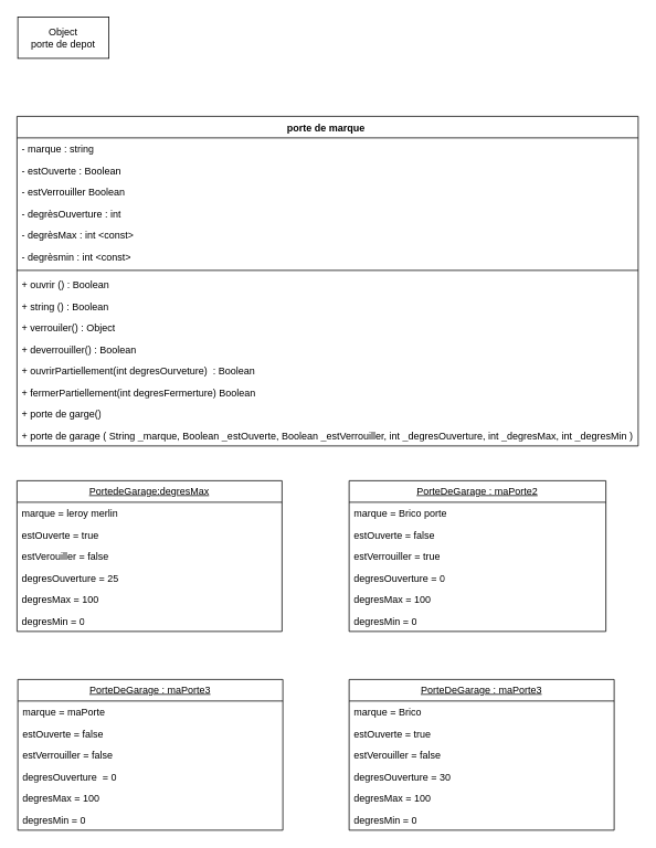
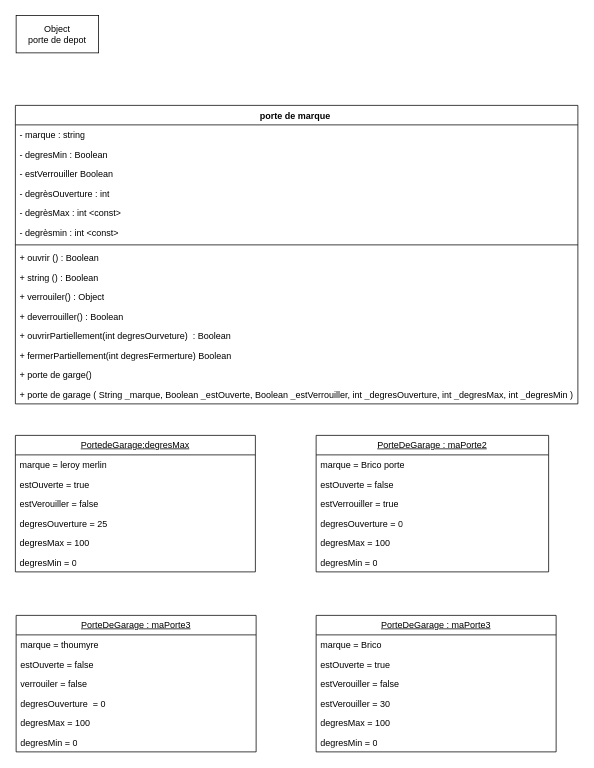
  <mxCell id="0" />
  <mxCell id="1" parent="0" />
  <mxCell id="2" value="porte de marque&amp;nbsp;" style="swimlane;fontStyle=1;align=center;verticalAlign=top;childLayout=stackLayout;horizontal=1;startSize=26;horizontalStack=0;resizeParent=1;resizeParentMax=0;resizeLast=0;collapsible=1;marginBottom=0;whiteSpace=wrap;html=1;" vertex="1" parent="1"><mxGeometry x="20" y="140" width="750" height="398" as="geometry" /></mxCell>
  <mxCell id="3" value="- marque : string" style="text;strokeColor=none;fillColor=none;align=left;verticalAlign=top;spacingLeft=4;spacingRight=4;overflow=hidden;rotatable=0;points=[[0,0.5],[1,0.5]];portConstraint=eastwest;whiteSpace=wrap;html=1;" vertex="1" parent="2"><mxGeometry y="26" width="750" height="26" as="geometry" /></mxCell>
- <mxCell id="4" value="- estOuverte : Boolean" style="text;strokeColor=none;fillColor=none;align=left;verticalAlign=top;spacingLeft=4;spacingRight=4;overflow=hidden;rotatable=0;points=[[0,0.5],[1,0.5]];portConstraint=eastwest;whiteSpace=wrap;html=1;" vertex="1" parent="2"><mxGeometry y="52" width="750" height="26" as="geometry" /></mxCell>
+ <mxCell id="4" value="- degresMin : Boolean" style="text;strokeColor=none;fillColor=none;align=left;verticalAlign=top;spacingLeft=4;spacingRight=4;overflow=hidden;rotatable=0;points=[[0,0.5],[1,0.5]];portConstraint=eastwest;whiteSpace=wrap;html=1;" vertex="1" parent="2"><mxGeometry y="52" width="750" height="26" as="geometry" /></mxCell>
  <mxCell id="5" value="- estVerrouiller Boolean" style="text;strokeColor=none;fillColor=none;align=left;verticalAlign=top;spacingLeft=4;spacingRight=4;overflow=hidden;rotatable=0;points=[[0,0.5],[1,0.5]];portConstraint=eastwest;whiteSpace=wrap;html=1;" vertex="1" parent="2"><mxGeometry y="78" width="750" height="26" as="geometry" /></mxCell>
  <mxCell id="6" value="- degrèsOuverture : int" style="text;strokeColor=none;fillColor=none;align=left;verticalAlign=top;spacingLeft=4;spacingRight=4;overflow=hidden;rotatable=0;points=[[0,0.5],[1,0.5]];portConstraint=eastwest;whiteSpace=wrap;html=1;" vertex="1" parent="2"><mxGeometry y="104" width="750" height="26" as="geometry" /></mxCell>
  <mxCell id="7" value="- degrèsMax : int &amp;lt;const&amp;gt;" style="text;strokeColor=none;fillColor=none;align=left;verticalAlign=top;spacingLeft=4;spacingRight=4;overflow=hidden;rotatable=0;points=[[0,0.5],[1,0.5]];portConstraint=eastwest;whiteSpace=wrap;html=1;" vertex="1" parent="2"><mxGeometry y="130" width="750" height="26" as="geometry" /></mxCell>
  <mxCell id="8" value="- degrèsmin : int &amp;lt;const&amp;gt;" style="text;strokeColor=none;fillColor=none;align=left;verticalAlign=top;spacingLeft=4;spacingRight=4;overflow=hidden;rotatable=0;points=[[0,0.5],[1,0.5]];portConstraint=eastwest;whiteSpace=wrap;html=1;" vertex="1" parent="2"><mxGeometry y="156" width="750" height="26" as="geometry" /></mxCell>
  <mxCell id="9" value="" style="line;strokeWidth=1;fillColor=none;align=left;verticalAlign=middle;spacingTop=-1;spacingLeft=3;spacingRight=3;rotatable=0;labelPosition=right;points=[];portConstraint=eastwest;strokeColor=inherit;" vertex="1" parent="2"><mxGeometry y="182" width="750" height="8" as="geometry" /></mxCell>
  <mxCell id="10" value="+ ouvrir () : Boolean" style="text;strokeColor=none;fillColor=none;align=left;verticalAlign=top;spacingLeft=4;spacingRight=4;overflow=hidden;rotatable=0;points=[[0,0.5],[1,0.5]];portConstraint=eastwest;whiteSpace=wrap;html=1;" vertex="1" parent="2"><mxGeometry y="190" width="750" height="26" as="geometry" /></mxCell>
  <mxCell id="11" value="+ string () : Boolean" style="text;strokeColor=none;fillColor=none;align=left;verticalAlign=top;spacingLeft=4;spacingRight=4;overflow=hidden;rotatable=0;points=[[0,0.5],[1,0.5]];portConstraint=eastwest;whiteSpace=wrap;html=1;" vertex="1" parent="2"><mxGeometry y="216" width="750" height="26" as="geometry" /></mxCell>
  <mxCell id="12" value="+ verrouiler() : Object" style="text;strokeColor=none;fillColor=none;align=left;verticalAlign=top;spacingLeft=4;spacingRight=4;overflow=hidden;rotatable=0;points=[[0,0.5],[1,0.5]];portConstraint=eastwest;whiteSpace=wrap;html=1;" vertex="1" parent="2"><mxGeometry y="242" width="750" height="26" as="geometry" /></mxCell>
  <mxCell id="13" value="+ deverrouiller() : Boolean" style="text;strokeColor=none;fillColor=none;align=left;verticalAlign=top;spacingLeft=4;spacingRight=4;overflow=hidden;rotatable=0;points=[[0,0.5],[1,0.5]];portConstraint=eastwest;whiteSpace=wrap;html=1;" vertex="1" parent="2"><mxGeometry y="268" width="750" height="26" as="geometry" /></mxCell>
  <mxCell id="14" value="+ ouvrirPartiellement(int degresOurveture)&amp;nbsp; : Boolean" style="text;strokeColor=none;fillColor=none;align=left;verticalAlign=top;spacingLeft=4;spacingRight=4;overflow=hidden;rotatable=0;points=[[0,0.5],[1,0.5]];portConstraint=eastwest;whiteSpace=wrap;html=1;" vertex="1" parent="2"><mxGeometry y="294" width="750" height="26" as="geometry" /></mxCell>
  <mxCell id="15" value="+ fermerPartiellement(int degresFermerture) Boolean" style="text;strokeColor=none;fillColor=none;align=left;verticalAlign=top;spacingLeft=4;spacingRight=4;overflow=hidden;rotatable=0;points=[[0,0.5],[1,0.5]];portConstraint=eastwest;whiteSpace=wrap;html=1;" vertex="1" parent="2"><mxGeometry y="320" width="750" height="26" as="geometry" /></mxCell>
  <mxCell id="16" value="+ porte de garge()" style="text;strokeColor=none;fillColor=none;align=left;verticalAlign=top;spacingLeft=4;spacingRight=4;overflow=hidden;rotatable=0;points=[[0,0.5],[1,0.5]];portConstraint=eastwest;whiteSpace=wrap;html=1;" vertex="1" parent="2"><mxGeometry y="346" width="750" height="26" as="geometry" /></mxCell>
  <mxCell id="17" value="+ porte de garage ( String _marque, Boolean _estOuverte, Boolean _estVerrouiller, int _degresOuverture, int _degresMax, int _degresMin )" style="text;strokeColor=none;fillColor=none;align=left;verticalAlign=top;spacingLeft=4;spacingRight=4;overflow=hidden;rotatable=0;points=[[0,0.5],[1,0.5]];portConstraint=eastwest;whiteSpace=wrap;html=1;" vertex="1" parent="2"><mxGeometry y="372" width="750" height="26" as="geometry" /></mxCell>
  <mxCell id="18" value="Object&lt;br&gt;porte de depot" style="html=1;whiteSpace=wrap;" vertex="1" parent="1"><mxGeometry x="21" y="20" width="110" height="50" as="geometry" /></mxCell>
  <mxCell id="19" value="&lt;u&gt;PortedeGarage:degresMax&lt;/u&gt;" style="swimlane;fontStyle=0;childLayout=stackLayout;horizontal=1;startSize=26;fillColor=none;horizontalStack=0;resizeParent=1;resizeParentMax=0;resizeLast=0;collapsible=1;marginBottom=0;whiteSpace=wrap;html=1;" vertex="1" parent="1"><mxGeometry x="20" y="580" width="320" height="182" as="geometry" /></mxCell>
  <mxCell id="20" value="marque = leroy merlin" style="text;strokeColor=none;fillColor=none;align=left;verticalAlign=top;spacingLeft=4;spacingRight=4;overflow=hidden;rotatable=0;points=[[0,0.5],[1,0.5]];portConstraint=eastwest;whiteSpace=wrap;html=1;" vertex="1" parent="19"><mxGeometry y="26" width="320" height="26" as="geometry" /></mxCell>
  <mxCell id="21" value="estOuverte = true" style="text;strokeColor=none;fillColor=none;align=left;verticalAlign=top;spacingLeft=4;spacingRight=4;overflow=hidden;rotatable=0;points=[[0,0.5],[1,0.5]];portConstraint=eastwest;whiteSpace=wrap;html=1;" vertex="1" parent="19"><mxGeometry y="52" width="320" height="26" as="geometry" /></mxCell>
  <mxCell id="22" value="estVerouiller = false&amp;nbsp;" style="text;strokeColor=none;fillColor=none;align=left;verticalAlign=top;spacingLeft=4;spacingRight=4;overflow=hidden;rotatable=0;points=[[0,0.5],[1,0.5]];portConstraint=eastwest;whiteSpace=wrap;html=1;" vertex="1" parent="19"><mxGeometry y="78" width="320" height="26" as="geometry" /></mxCell>
  <mxCell id="23" value="degresOuverture = 25&lt;br&gt;" style="text;strokeColor=none;fillColor=none;align=left;verticalAlign=top;spacingLeft=4;spacingRight=4;overflow=hidden;rotatable=0;points=[[0,0.5],[1,0.5]];portConstraint=eastwest;whiteSpace=wrap;html=1;" vertex="1" parent="19"><mxGeometry y="104" width="320" height="26" as="geometry" /></mxCell>
  <mxCell id="24" value="degresMax = 100" style="text;strokeColor=none;fillColor=none;align=left;verticalAlign=top;spacingLeft=4;spacingRight=4;overflow=hidden;rotatable=0;points=[[0,0.5],[1,0.5]];portConstraint=eastwest;whiteSpace=wrap;html=1;" vertex="1" parent="19"><mxGeometry y="130" width="320" height="26" as="geometry" /></mxCell>
  <mxCell id="25" value="degresMin = 0" style="text;strokeColor=none;fillColor=none;align=left;verticalAlign=top;spacingLeft=4;spacingRight=4;overflow=hidden;rotatable=0;points=[[0,0.5],[1,0.5]];portConstraint=eastwest;whiteSpace=wrap;html=1;" vertex="1" parent="19"><mxGeometry y="156" width="320" height="26" as="geometry" /></mxCell>
  <mxCell id="26" value="&lt;u&gt;PorteDeGarage : maPorte2&lt;/u&gt;" style="swimlane;fontStyle=0;childLayout=stackLayout;horizontal=1;startSize=26;fillColor=none;horizontalStack=0;resizeParent=1;resizeParentMax=0;resizeLast=0;collapsible=1;marginBottom=0;whiteSpace=wrap;html=1;" vertex="1" parent="1"><mxGeometry x="421" y="580" width="310" height="182" as="geometry" /></mxCell>
  <mxCell id="27" value="marque = Brico porte" style="text;strokeColor=none;fillColor=none;align=left;verticalAlign=top;spacingLeft=4;spacingRight=4;overflow=hidden;rotatable=0;points=[[0,0.5],[1,0.5]];portConstraint=eastwest;whiteSpace=wrap;html=1;" vertex="1" parent="26"><mxGeometry y="26" width="310" height="26" as="geometry" /></mxCell>
  <mxCell id="28" value="estOuverte = false" style="text;strokeColor=none;fillColor=none;align=left;verticalAlign=top;spacingLeft=4;spacingRight=4;overflow=hidden;rotatable=0;points=[[0,0.5],[1,0.5]];portConstraint=eastwest;whiteSpace=wrap;html=1;" vertex="1" parent="26"><mxGeometry y="52" width="310" height="26" as="geometry" /></mxCell>
  <mxCell id="29" value="estVerrouiller = true" style="text;strokeColor=none;fillColor=none;align=left;verticalAlign=top;spacingLeft=4;spacingRight=4;overflow=hidden;rotatable=0;points=[[0,0.5],[1,0.5]];portConstraint=eastwest;whiteSpace=wrap;html=1;" vertex="1" parent="26"><mxGeometry y="78" width="310" height="26" as="geometry" /></mxCell>
  <mxCell id="30" value="degresOuverture = 0" style="text;strokeColor=none;fillColor=none;align=left;verticalAlign=top;spacingLeft=4;spacingRight=4;overflow=hidden;rotatable=0;points=[[0,0.5],[1,0.5]];portConstraint=eastwest;whiteSpace=wrap;html=1;" vertex="1" parent="26"><mxGeometry y="104" width="310" height="26" as="geometry" /></mxCell>
  <mxCell id="31" value="degresMax = 100" style="text;strokeColor=none;fillColor=none;align=left;verticalAlign=top;spacingLeft=4;spacingRight=4;overflow=hidden;rotatable=0;points=[[0,0.5],[1,0.5]];portConstraint=eastwest;whiteSpace=wrap;html=1;" vertex="1" parent="26"><mxGeometry y="130" width="310" height="26" as="geometry" /></mxCell>
  <mxCell id="32" value="degresMin = 0" style="text;strokeColor=none;fillColor=none;align=left;verticalAlign=top;spacingLeft=4;spacingRight=4;overflow=hidden;rotatable=0;points=[[0,0.5],[1,0.5]];portConstraint=eastwest;whiteSpace=wrap;html=1;" vertex="1" parent="26"><mxGeometry y="156" width="310" height="26" as="geometry" /></mxCell>
  <mxCell id="33" value="&lt;u&gt;PorteDeGarage : maPorte3&lt;/u&gt;" style="swimlane;fontStyle=0;childLayout=stackLayout;horizontal=1;startSize=26;fillColor=none;horizontalStack=0;resizeParent=1;resizeParentMax=0;resizeLast=0;collapsible=1;marginBottom=0;whiteSpace=wrap;html=1;" vertex="1" parent="1"><mxGeometry x="21" y="820" width="320" height="182" as="geometry" /></mxCell>
- <mxCell id="34" value="marque = maPorte" style="text;strokeColor=none;fillColor=none;align=left;verticalAlign=top;spacingLeft=4;spacingRight=4;overflow=hidden;rotatable=0;points=[[0,0.5],[1,0.5]];portConstraint=eastwest;whiteSpace=wrap;html=1;" vertex="1" parent="33"><mxGeometry y="26" width="320" height="26" as="geometry" /></mxCell>
+ <mxCell id="34" value="marque = thoumyre" style="text;strokeColor=none;fillColor=none;align=left;verticalAlign=top;spacingLeft=4;spacingRight=4;overflow=hidden;rotatable=0;points=[[0,0.5],[1,0.5]];portConstraint=eastwest;whiteSpace=wrap;html=1;" vertex="1" parent="33"><mxGeometry y="26" width="320" height="26" as="geometry" /></mxCell>
  <mxCell id="35" value="estOuverte = false" style="text;strokeColor=none;fillColor=none;align=left;verticalAlign=top;spacingLeft=4;spacingRight=4;overflow=hidden;rotatable=0;points=[[0,0.5],[1,0.5]];portConstraint=eastwest;whiteSpace=wrap;html=1;" vertex="1" parent="33"><mxGeometry y="52" width="320" height="26" as="geometry" /></mxCell>
- <mxCell id="36" value="estVerrouiller = false" style="text;strokeColor=none;fillColor=none;align=left;verticalAlign=top;spacingLeft=4;spacingRight=4;overflow=hidden;rotatable=0;points=[[0,0.5],[1,0.5]];portConstraint=eastwest;whiteSpace=wrap;html=1;" vertex="1" parent="33"><mxGeometry y="78" width="320" height="26" as="geometry" /></mxCell>
+ <mxCell id="36" value="verrouiler = false" style="text;strokeColor=none;fillColor=none;align=left;verticalAlign=top;spacingLeft=4;spacingRight=4;overflow=hidden;rotatable=0;points=[[0,0.5],[1,0.5]];portConstraint=eastwest;whiteSpace=wrap;html=1;" vertex="1" parent="33"><mxGeometry y="78" width="320" height="26" as="geometry" /></mxCell>
  <mxCell id="37" value="degresOuverture&amp;nbsp; = 0" style="text;strokeColor=none;fillColor=none;align=left;verticalAlign=top;spacingLeft=4;spacingRight=4;overflow=hidden;rotatable=0;points=[[0,0.5],[1,0.5]];portConstraint=eastwest;whiteSpace=wrap;html=1;" vertex="1" parent="33"><mxGeometry y="104" width="320" height="26" as="geometry" /></mxCell>
  <mxCell id="38" value="degresMax = 100" style="text;strokeColor=none;fillColor=none;align=left;verticalAlign=top;spacingLeft=4;spacingRight=4;overflow=hidden;rotatable=0;points=[[0,0.5],[1,0.5]];portConstraint=eastwest;whiteSpace=wrap;html=1;" vertex="1" parent="33"><mxGeometry y="130" width="320" height="26" as="geometry" /></mxCell>
  <mxCell id="39" value="degresMin = 0" style="text;strokeColor=none;fillColor=none;align=left;verticalAlign=top;spacingLeft=4;spacingRight=4;overflow=hidden;rotatable=0;points=[[0,0.5],[1,0.5]];portConstraint=eastwest;whiteSpace=wrap;html=1;" vertex="1" parent="33"><mxGeometry y="156" width="320" height="26" as="geometry" /></mxCell>
  <mxCell id="40" value="&lt;u&gt;PorteDeGarage : maPorte3&lt;/u&gt;" style="swimlane;fontStyle=0;childLayout=stackLayout;horizontal=1;startSize=26;fillColor=none;horizontalStack=0;resizeParent=1;resizeParentMax=0;resizeLast=0;collapsible=1;marginBottom=0;whiteSpace=wrap;html=1;" vertex="1" parent="1"><mxGeometry x="421" y="820" width="320" height="182" as="geometry" /></mxCell>
  <mxCell id="41" value="marque = Brico" style="text;strokeColor=none;fillColor=none;align=left;verticalAlign=top;spacingLeft=4;spacingRight=4;overflow=hidden;rotatable=0;points=[[0,0.5],[1,0.5]];portConstraint=eastwest;whiteSpace=wrap;html=1;" vertex="1" parent="40"><mxGeometry y="26" width="320" height="26" as="geometry" /></mxCell>
  <mxCell id="42" value="estOuverte = true" style="text;strokeColor=none;fillColor=none;align=left;verticalAlign=top;spacingLeft=4;spacingRight=4;overflow=hidden;rotatable=0;points=[[0,0.5],[1,0.5]];portConstraint=eastwest;whiteSpace=wrap;html=1;" vertex="1" parent="40"><mxGeometry y="52" width="320" height="26" as="geometry" /></mxCell>
  <mxCell id="43" value="estVerouiller = false" style="text;strokeColor=none;fillColor=none;align=left;verticalAlign=top;spacingLeft=4;spacingRight=4;overflow=hidden;rotatable=0;points=[[0,0.5],[1,0.5]];portConstraint=eastwest;whiteSpace=wrap;html=1;" vertex="1" parent="40"><mxGeometry y="78" width="320" height="26" as="geometry" /></mxCell>
- <mxCell id="44" value="degresOuverture = 30" style="text;strokeColor=none;fillColor=none;align=left;verticalAlign=top;spacingLeft=4;spacingRight=4;overflow=hidden;rotatable=0;points=[[0,0.5],[1,0.5]];portConstraint=eastwest;whiteSpace=wrap;html=1;" vertex="1" parent="40"><mxGeometry y="104" width="320" height="26" as="geometry" /></mxCell>
+ <mxCell id="44" value="estVerouiller = 30" style="text;strokeColor=none;fillColor=none;align=left;verticalAlign=top;spacingLeft=4;spacingRight=4;overflow=hidden;rotatable=0;points=[[0,0.5],[1,0.5]];portConstraint=eastwest;whiteSpace=wrap;html=1;" vertex="1" parent="40"><mxGeometry y="104" width="320" height="26" as="geometry" /></mxCell>
  <mxCell id="45" value="degresMax = 100" style="text;strokeColor=none;fillColor=none;align=left;verticalAlign=top;spacingLeft=4;spacingRight=4;overflow=hidden;rotatable=0;points=[[0,0.5],[1,0.5]];portConstraint=eastwest;whiteSpace=wrap;html=1;" vertex="1" parent="40"><mxGeometry y="130" width="320" height="26" as="geometry" /></mxCell>
  <mxCell id="46" value="degresMin = 0" style="text;strokeColor=none;fillColor=none;align=left;verticalAlign=top;spacingLeft=4;spacingRight=4;overflow=hidden;rotatable=0;points=[[0,0.5],[1,0.5]];portConstraint=eastwest;whiteSpace=wrap;html=1;" vertex="1" parent="40"><mxGeometry y="156" width="320" height="26" as="geometry" /></mxCell>
